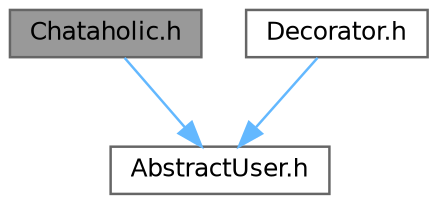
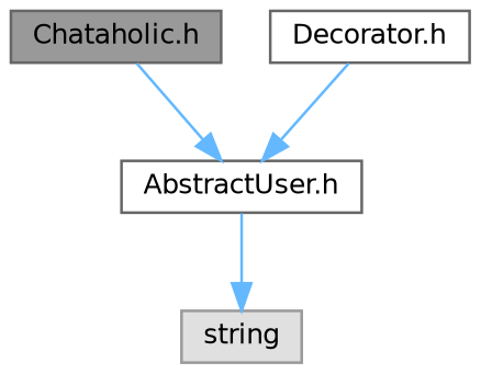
  digraph {
    node [color=grey40 fillcolor=white fontname=Helvetica fontsize=10 shape=box style=filled]
    edge [color=steelblue1 fontname=Helvetica fontsize=10 labelfontname=Helvetica labelfontsize=10 style=solid]
    n1 [color=gray40 fillcolor=grey60 fontcolor=black height=0.2 label="Chataholic.h" width=0.4]
    n2 [height=0.2 label="AbstractUser.h" width=0.4]
    n3 [height=0.2 label="Decorator.h" width=0.4]
+   n4 [color=grey60 fillcolor="#E0E0E0" height=0.2 label=string width=0.4]
    n1 -> n2
+   n2 -> n4
    n3 -> n2
  }
